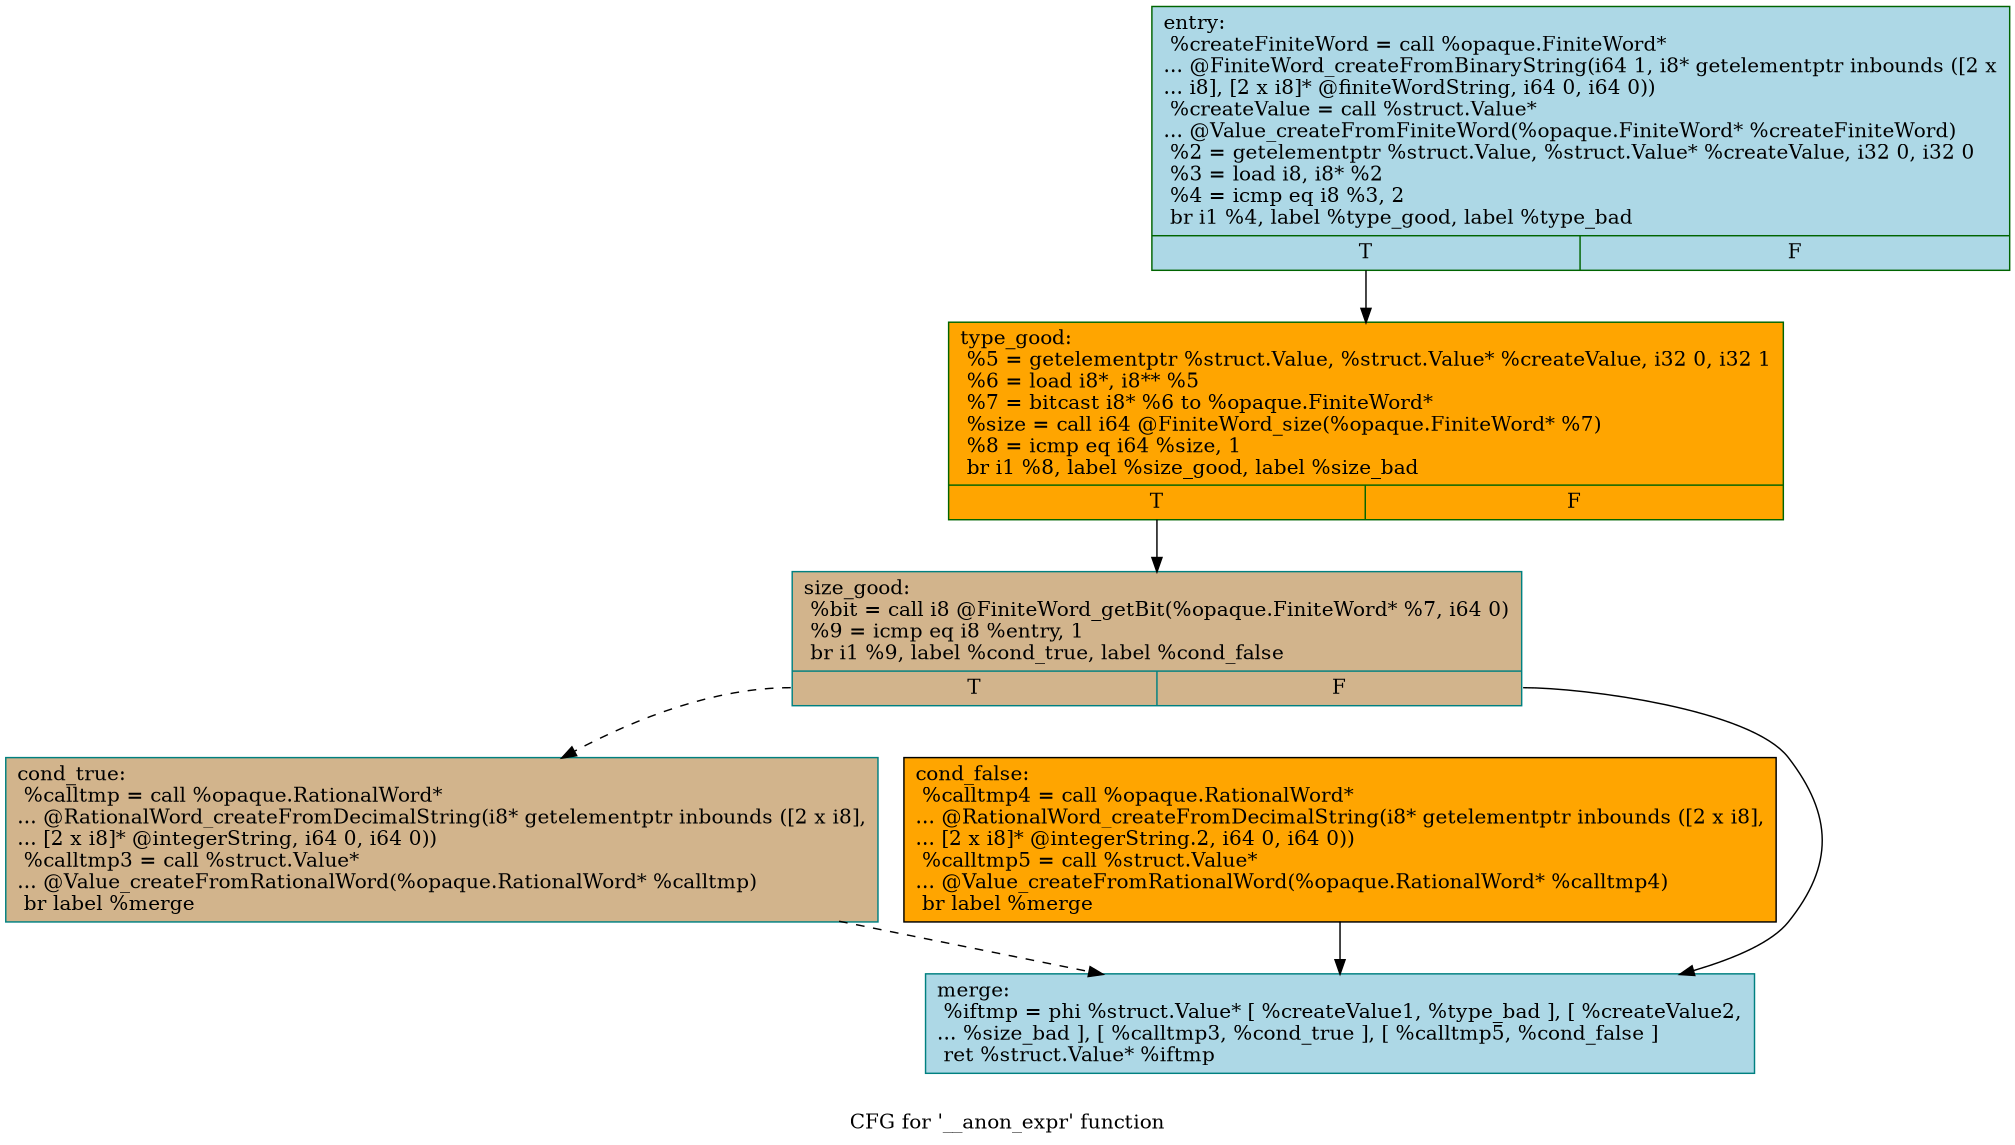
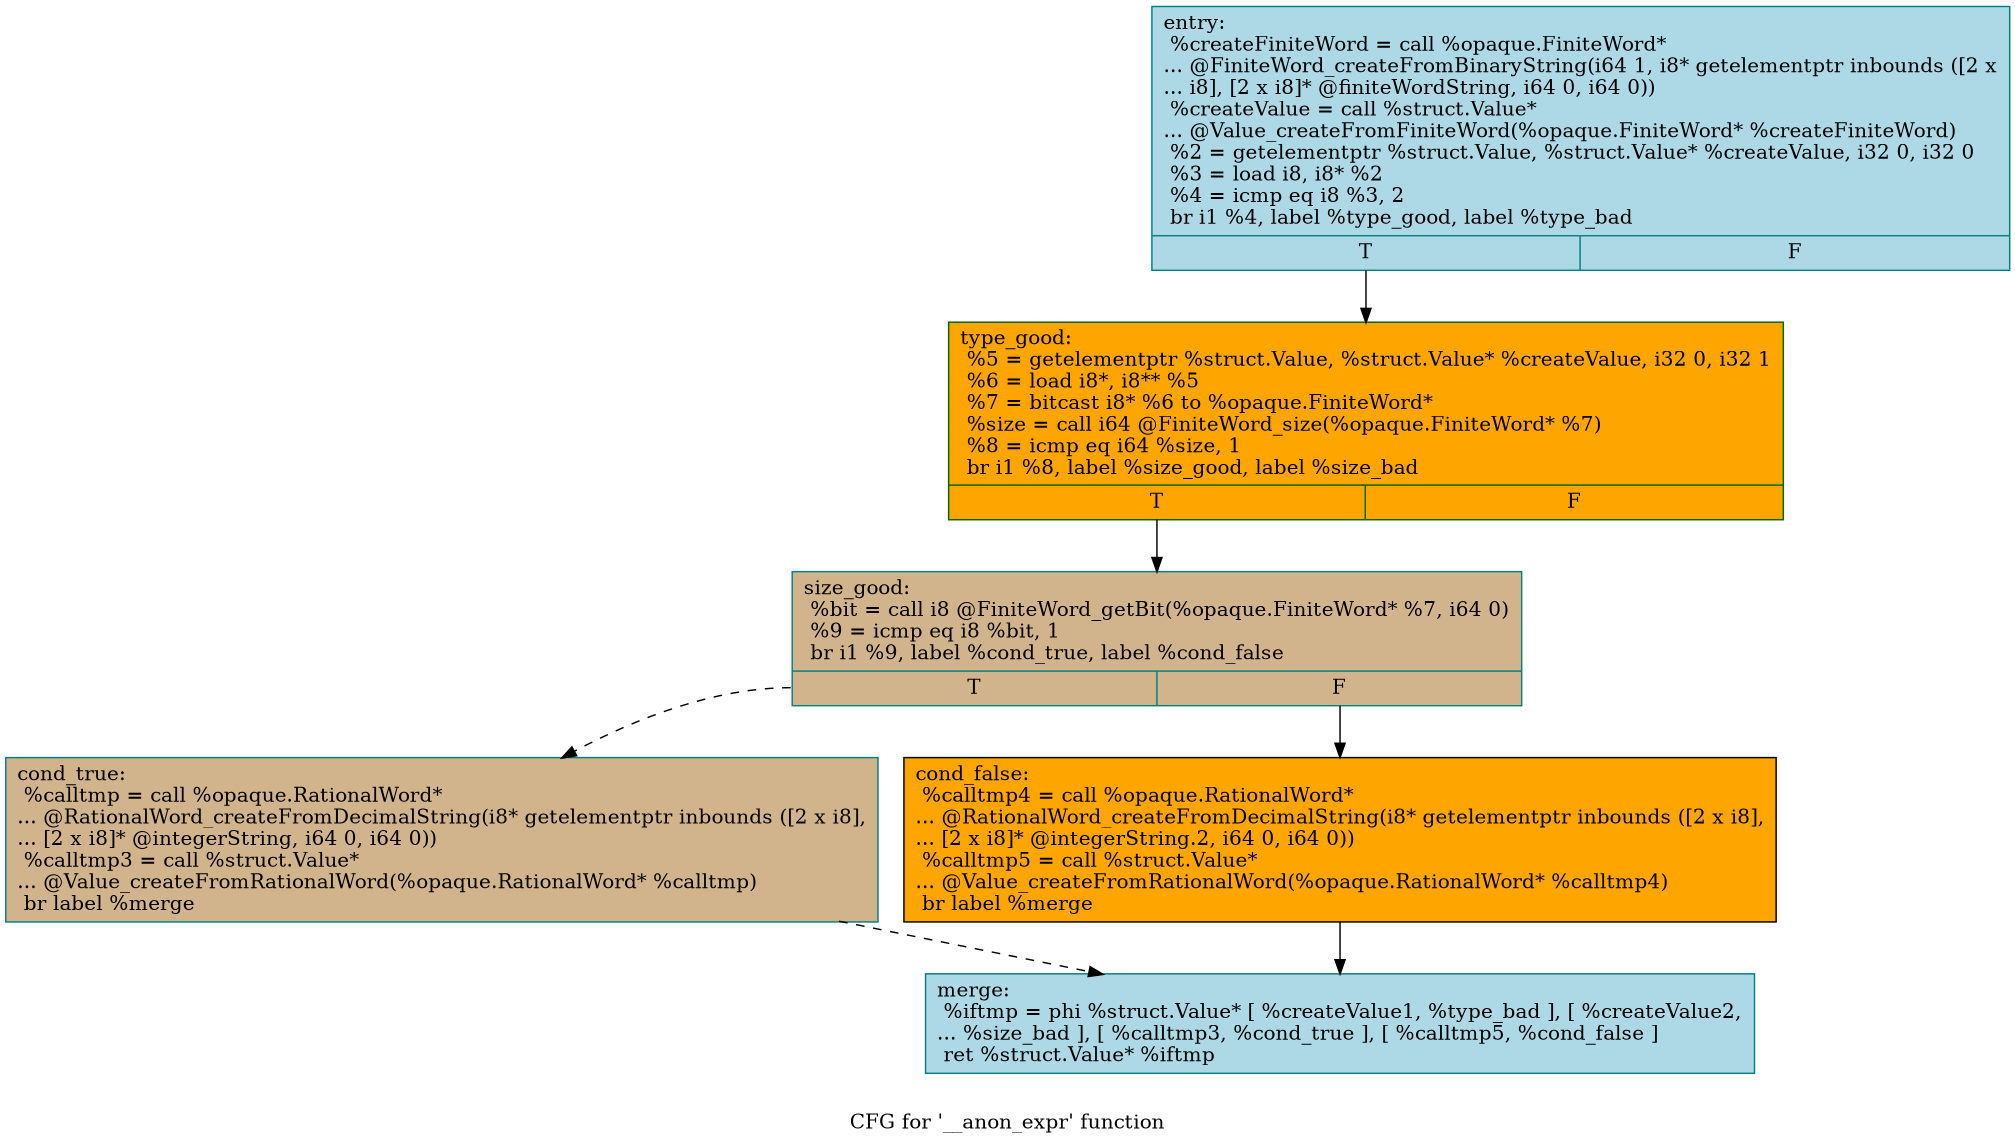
  digraph {
    label="CFG for '__anon_expr' function"
    node [color=teal fillcolor=lightblue shape=record style=filled]
    edge [style=solid tailport=s0]
-   n1 [color=darkgreen label="{entry:\l  %createFiniteWord = call %opaque.FiniteWord*\l... @FiniteWord_createFromBinaryString(i64 1, i8* getelementptr inbounds ([2 x\l... i8], [2 x i8]* @finiteWordString, i64 0, i64 0))\l  %createValue = call %struct.Value*\l... @Value_createFromFiniteWord(%opaque.FiniteWord* %createFiniteWord)\l  %2 = getelementptr %struct.Value, %struct.Value* %createValue, i32 0, i32 0\l  %3 = load i8, i8* %2\l  %4 = icmp eq i8 %3, 2\l  br i1 %4, label %type_good, label %type_bad\l|{<s0>T|<s1>F}}"]
+   n1 [label="{entry:\l  %createFiniteWord = call %opaque.FiniteWord*\l... @FiniteWord_createFromBinaryString(i64 1, i8* getelementptr inbounds ([2 x\l... i8], [2 x i8]* @finiteWordString, i64 0, i64 0))\l  %createValue = call %struct.Value*\l... @Value_createFromFiniteWord(%opaque.FiniteWord* %createFiniteWord)\l  %2 = getelementptr %struct.Value, %struct.Value* %createValue, i32 0, i32 0\l  %3 = load i8, i8* %2\l  %4 = icmp eq i8 %3, 2\l  br i1 %4, label %type_good, label %type_bad\l|{<s0>T|<s1>F}}"]
    n2 [color=darkgreen fillcolor=orange label="{type_good:                                        \l  %5 = getelementptr %struct.Value, %struct.Value* %createValue, i32 0, i32 1\l  %6 = load i8*, i8** %5\l  %7 = bitcast i8* %6 to %opaque.FiniteWord*\l  %size = call i64 @FiniteWord_size(%opaque.FiniteWord* %7)\l  %8 = icmp eq i64 %size, 1\l  br i1 %8, label %size_good, label %size_bad\l|{<s0>T|<s1>F}}"]
-   n3 [fillcolor=tan label="{size_good:                                        \l  %bit = call i8 @FiniteWord_getBit(%opaque.FiniteWord* %7, i64 0)\l  %9 = icmp eq i8 %entry, 1\l  br i1 %9, label %cond_true, label %cond_false\l|{<s0>T|<s1>F}}"]
+   n3 [fillcolor=tan label="{size_good:                                        \l  %bit = call i8 @FiniteWord_getBit(%opaque.FiniteWord* %7, i64 0)\l  %9 = icmp eq i8 %bit, 1\l  br i1 %9, label %cond_true, label %cond_false\l|{<s0>T|<s1>F}}"]
    n4 [fillcolor=tan label="{cond_true:                                        \l  %calltmp = call %opaque.RationalWord*\l... @RationalWord_createFromDecimalString(i8* getelementptr inbounds ([2 x i8],\l... [2 x i8]* @integerString, i64 0, i64 0))\l  %calltmp3 = call %struct.Value*\l... @Value_createFromRationalWord(%opaque.RationalWord* %calltmp)\l  br label %merge\l}"]
    n5 [color=black fillcolor=orange label="{cond_false:                                       \l  %calltmp4 = call %opaque.RationalWord*\l... @RationalWord_createFromDecimalString(i8* getelementptr inbounds ([2 x i8],\l... [2 x i8]* @integerString.2, i64 0, i64 0))\l  %calltmp5 = call %struct.Value*\l... @Value_createFromRationalWord(%opaque.RationalWord* %calltmp4)\l  br label %merge\l}"]
    n6 [label="{merge:                                            \l  %iftmp = phi %struct.Value* [ %createValue1, %type_bad ], [ %createValue2,\l... %size_bad ], [ %calltmp3, %cond_true ], [ %calltmp5, %cond_false ]\l  ret %struct.Value* %iftmp\l}"]
    n1 -> n2
    n2 -> n3
    n3 -> n4 [style=dashed]
-   n3 -> n6 [tailport=s1]
+   n3 -> n5 [tailport=s1]
    n4 -> n6 [style=dashed tailport=""]
    n5 -> n6 [tailport=""]
  }
